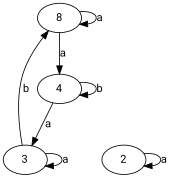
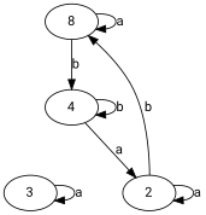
  digraph {
    d2tdocpreamble="\usetikzlibrary{automata}"
    d2tfigpreamble="\tikzstyle{every state}= [ draw=blue!50,very thick,fill=blue!20]  \tikzstyle{auto}= [fill=white]"
    fontname="Roboto Mono"
    ranksep=0.5
    node [fontname="Roboto Mono" style=state]
    edge [fontname="Roboto Mono" lblstyle=auto topath="loop above"]
    n1 [label=8]
    n2 [label=4 style="state, initial"]
    n3 [label=3]
    n4 [label=2 style="state, accepting"]
    n1 -> n1 [label=a]
-   n1 -> n2 [label=a topath="bend right"]
+   n1 -> n2 [label=b topath="bend right"]
    n2 -> n2 [label=b]
-   n2 -> n3 [label=a topath="bend right"]
-   n3 -> n1 [label=b topath="bend right"]
+   n2 -> n4 [label=a topath="bend right"]
+   n4 -> n1 [label=b topath="bend right"]
    n3 -> n3 [label=a]
    n4 -> n4 [label=a]
  }
